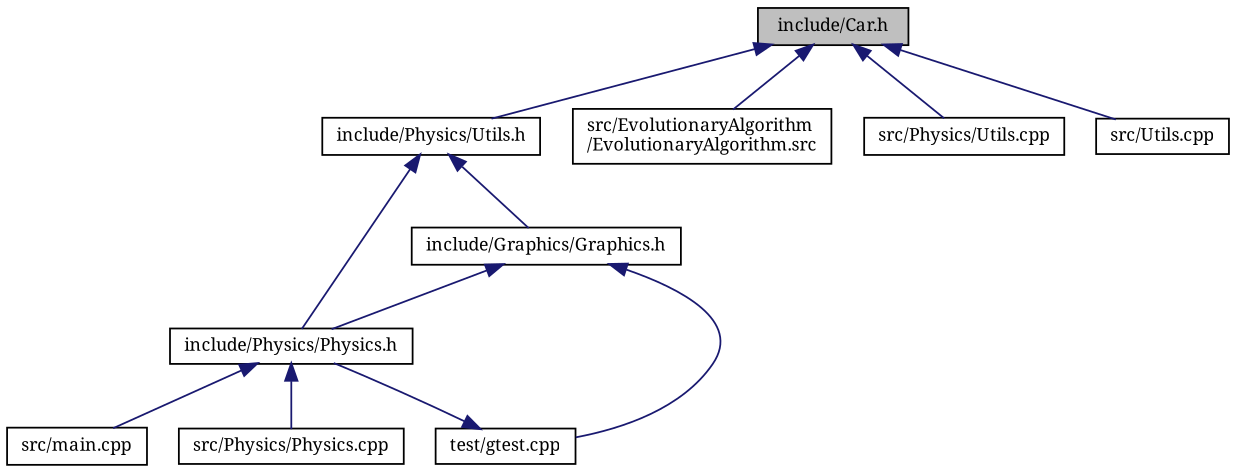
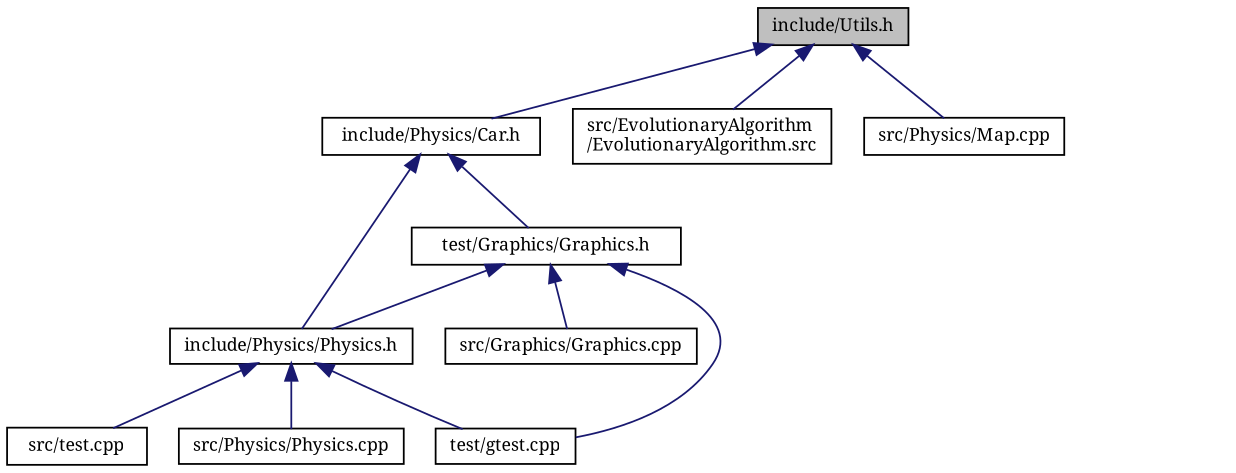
  digraph {
    fontname="Noto Serif"
    node [color=black fillcolor=white fontname="Noto Serif" fontsize=10 shape=record style=filled]
    edge [color=midnightblue dir=back fontname="Noto Serif" fontsize=10 labelfontname=Helvetica labelfontsize=10 style=solid]
-   n1 [fillcolor=grey75 fontcolor=black height=0.2 label="include/Car.h" width=0.4]
-   n2 [height=0.2 label="include/Physics/Utils.h" width=0.4]
+   n1 [fillcolor=grey75 fontcolor=black height=0.2 label="include/Utils.h" width=0.4]
+   n2 [height=0.2 label="include/Physics/Car.h" width=0.4]
    n3 [height=0.2 label="src/EvolutionaryAlgorithm\l/EvolutionaryAlgorithm.src" width=0.4]
-   n4 [height=0.2 label="src/Physics/Utils.cpp" width=0.4]
-   n5 [height=0.2 label="src/Utils.cpp" width=0.4]
-   n6 [height=0.2 label="include/Graphics/Graphics.h" width=0.4]
+   n4 [height=0.2 label="src/Physics/Map.cpp" width=0.4]
+   n6 [height=0.2 label="test/Graphics/Graphics.h" width=0.4]
    n7 [height=0.2 label="include/Physics/Physics.h" width=0.4]
+   n8 [height=0.2 label="src/Graphics/Graphics.cpp" width=0.4]
    n9 [height=0.2 label="test/gtest.cpp" width=0.4]
-   n10 [height=0.2 label="src/main.cpp" width=0.4]
+   n10 [height=0.2 label="src/test.cpp" width=0.4]
    n11 [height=0.2 label="src/Physics/Physics.cpp" width=0.4]
    n1 -> n2
    n1 -> n3
    n1 -> n4
-   n1 -> n5
    n2 -> n6
    n2 -> n7
    n6 -> n7
+   n6 -> n8
    n6 -> n9
-   n9 -> n7
+   n7 -> n9
    n7 -> n10
    n7 -> n11
  }
